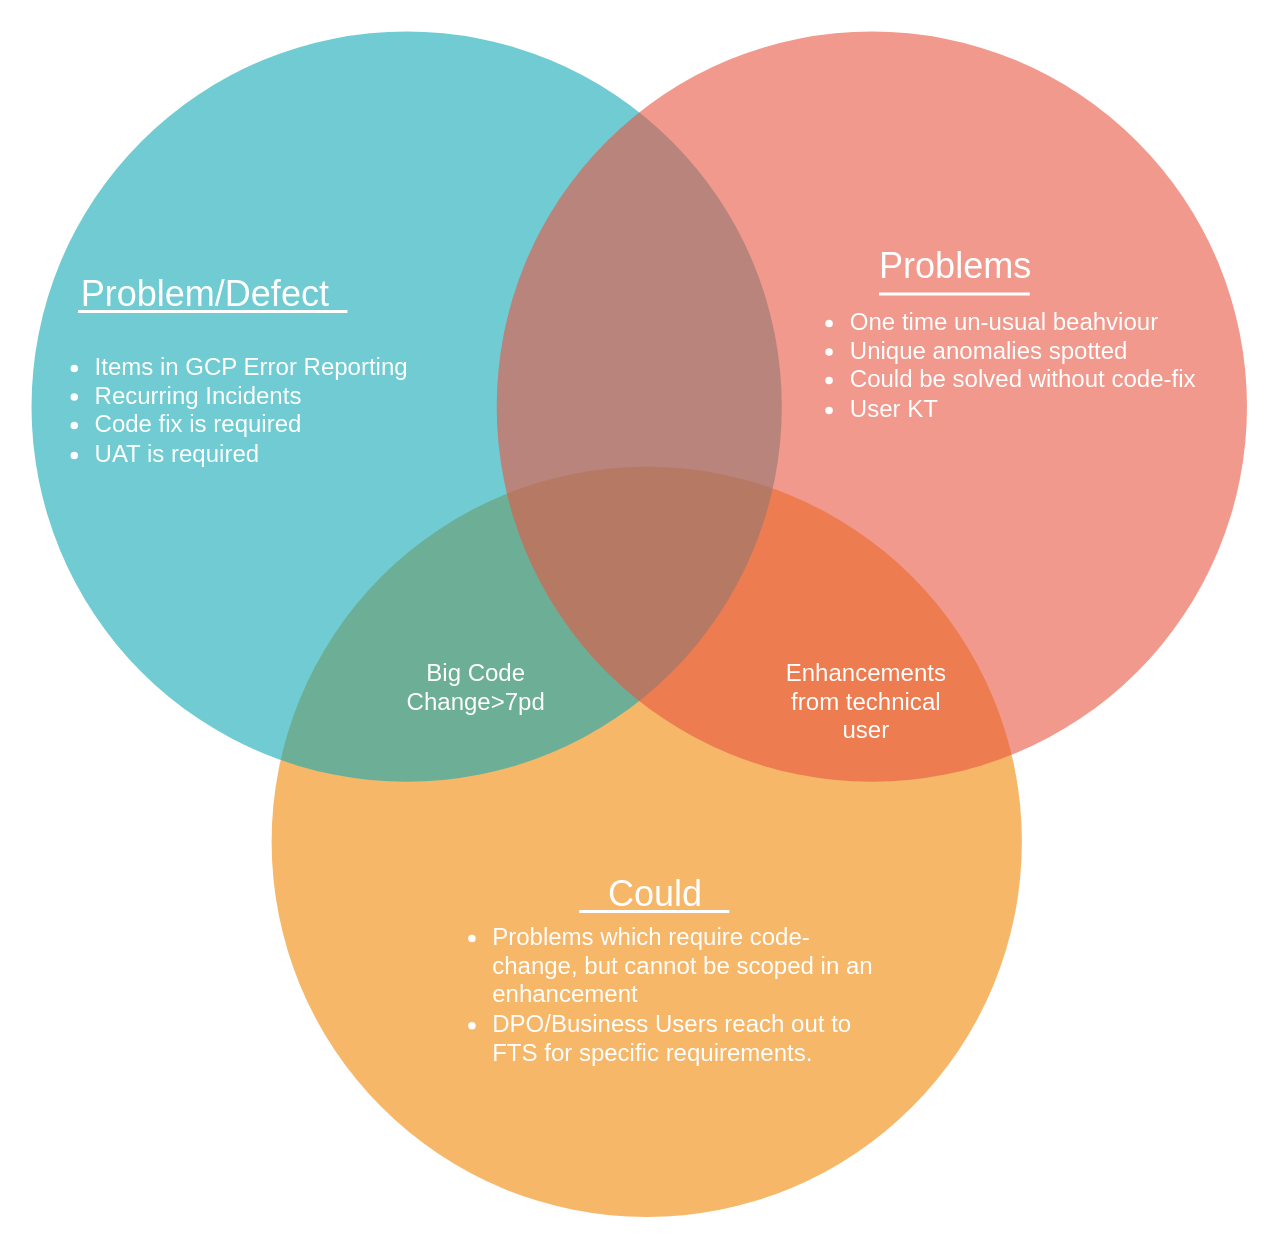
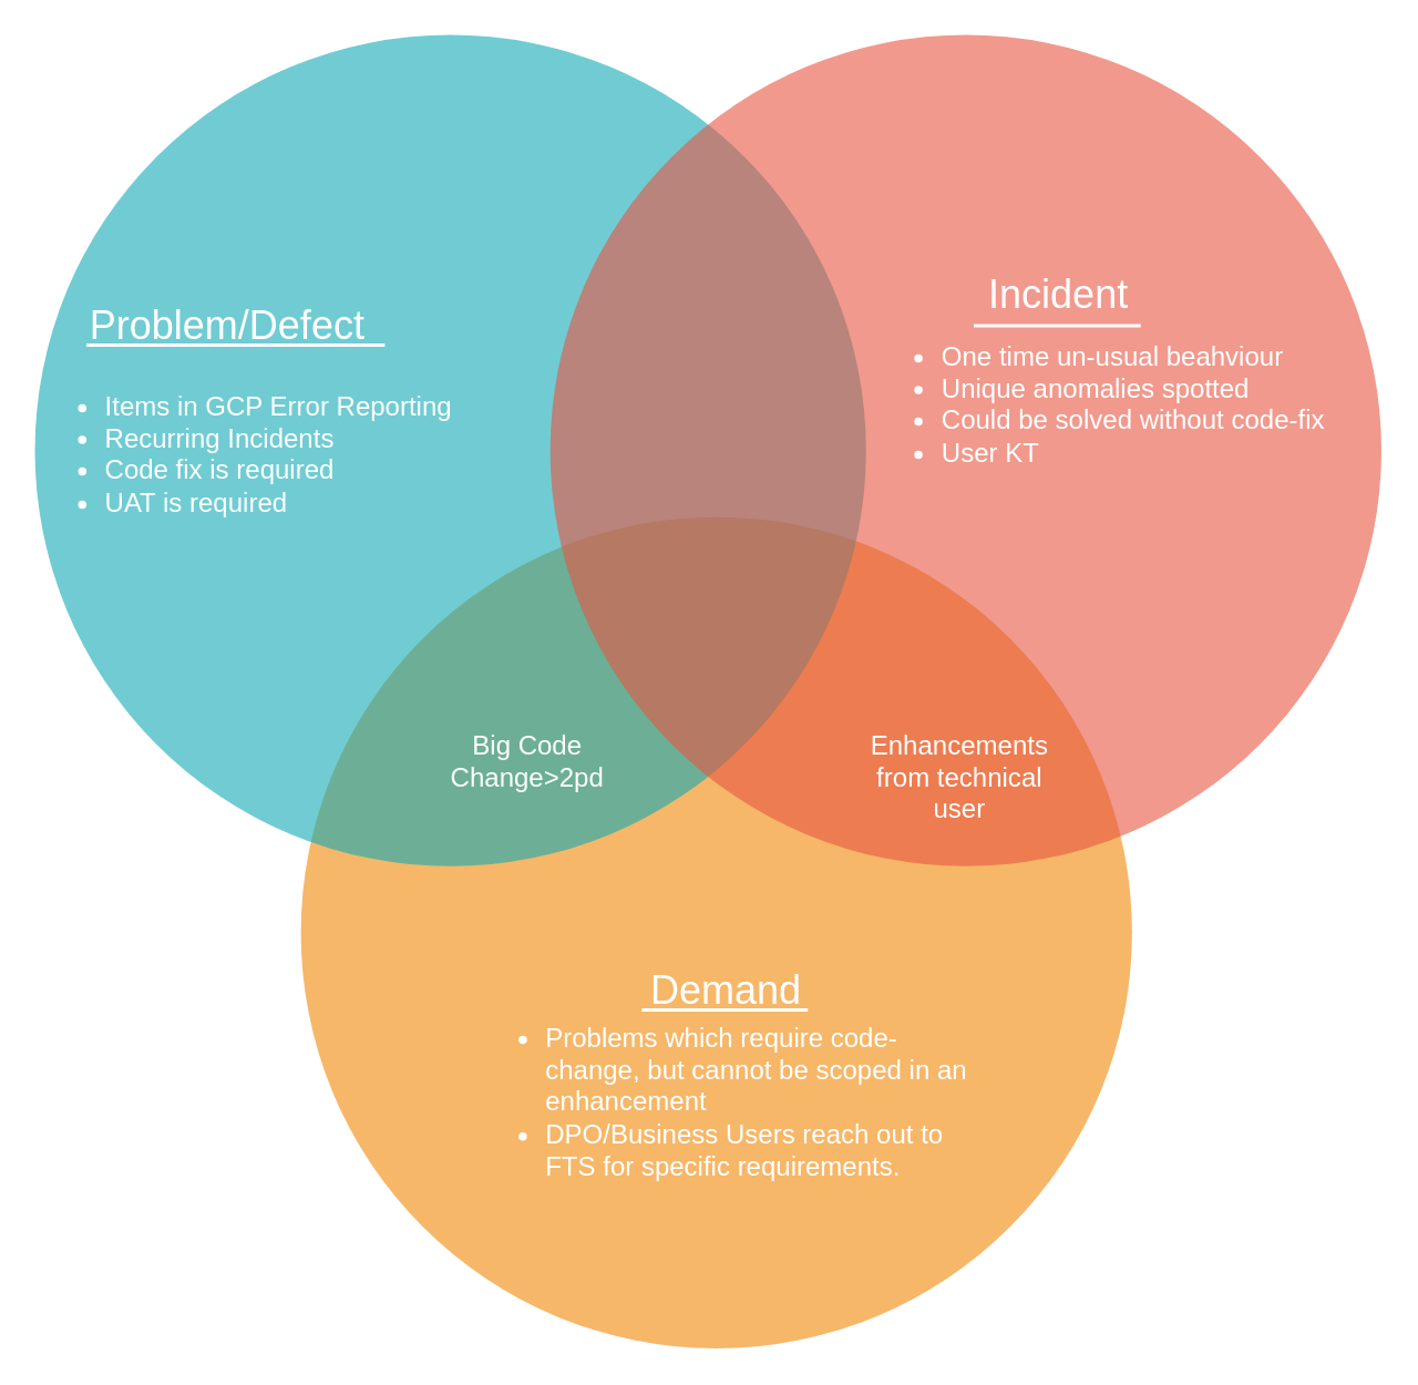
  <mxCell id="0" />
  <mxCell id="1" parent="0" />
  <mxCell id="2" value="" style="ellipse;fillColor=#F08705;opacity=60;strokeColor=none;html=1;fontColor=#FFFFFF;" parent="1" vertex="1"><mxGeometry x="180.5" y="310.5" width="500" height="500" as="geometry" /></mxCell>
  <mxCell id="3" value="" style="ellipse;fillColor=#12AAB5;opacity=60;strokeColor=none;html=1;fontColor=#FFFFFF;" parent="1" vertex="1"><mxGeometry x="20.5" y="20.5" width="500" height="500" as="geometry" /></mxCell>
  <mxCell id="4" value="" style="ellipse;fillColor=#e85642;opacity=60;strokeColor=none;html=1;fontColor=#FFFFFF;" parent="1" vertex="1"><mxGeometry x="330.5" y="20.5" width="500" height="500" as="geometry" /></mxCell>
  <mxCell id="5" value="Problem/Defect" style="text;fontSize=24;align=center;verticalAlign=middle;html=1;fontColor=#FFFFFF;" parent="1" vertex="1"><mxGeometry x="41" y="159.75" width="190" height="71.5" as="geometry" /></mxCell>
- <mxCell id="6" value="Problems" style="text;fontSize=24;align=center;verticalAlign=middle;html=1;fontColor=#FFFFFF;" parent="1" vertex="1"><mxGeometry x="540.5" y="142" width="190" height="70" as="geometry" /></mxCell>
- <mxCell id="7" value="Could" style="text;fontSize=24;align=center;verticalAlign=middle;html=1;fontColor=#FFFFFF;" parent="1" vertex="1"><mxGeometry x="340.5" y="560.5" width="190" height="70" as="geometry" /></mxCell>
+ <mxCell id="6" value="Incident" style="text;fontSize=24;align=center;verticalAlign=middle;html=1;fontColor=#FFFFFF;" parent="1" vertex="1"><mxGeometry x="540.5" y="142" width="190" height="70" as="geometry" /></mxCell>
+ <mxCell id="7" value="Demand" style="text;fontSize=24;align=center;verticalAlign=middle;html=1;fontColor=#FFFFFF;" parent="1" vertex="1"><mxGeometry x="340.5" y="560.5" width="190" height="70" as="geometry" /></mxCell>
  <mxCell id="8" value="" style="line;strokeWidth=2;html=1;rounded=0;shadow=0;fontSize=27;align=center;fillColor=none;strokeColor=#FFFFFF;" vertex="1" parent="1"><mxGeometry x="585.25" y="190.5" width="100.5" height="10" as="geometry" /></mxCell>
  <mxCell id="9" value="" style="line;strokeWidth=2;html=1;rounded=0;shadow=0;fontSize=27;align=center;fillColor=none;strokeColor=#FFFFFF;" vertex="1" parent="1"><mxGeometry x="51.5" y="202" width="179.5" height="10" as="geometry" /></mxCell>
  <mxCell id="10" value="" style="line;strokeWidth=2;html=1;rounded=0;shadow=0;fontSize=27;align=center;fillColor=none;strokeColor=#FFFFFF;" vertex="1" parent="1"><mxGeometry x="385.5" y="602" width="100" height="10" as="geometry" /></mxCell>
  <mxCell id="11" value="&lt;ul&gt;&lt;li style=&quot;text-align: left;&quot;&gt;One time un-usual beahviour&lt;/li&gt;&lt;li style=&quot;text-align: left;&quot;&gt;Unique anomalies spotted&lt;/li&gt;&lt;li&gt;Could be solved without code-fix&lt;/li&gt;&lt;li style=&quot;text-align: left;&quot;&gt;User KT&amp;nbsp;&lt;/li&gt;&lt;/ul&gt;" style="text;align=center;html=1;fontColor=#FFFFFF;fontSize=16;" vertex="1" parent="1"><mxGeometry x="640.5" y="182" width="40" height="40" as="geometry" /></mxCell>
  <mxCell id="12" value="&lt;ul style=&quot;color: rgb(255, 255, 255); font-family: Helvetica; font-size: 16px; font-style: normal; font-variant-ligatures: normal; font-variant-caps: normal; font-weight: 400; letter-spacing: normal; orphans: 2; text-indent: 0px; text-transform: none; widows: 2; word-spacing: 0px; -webkit-text-stroke-width: 0px; text-decoration-thickness: initial; text-decoration-style: initial; text-decoration-color: initial;&quot;&gt;&lt;li style=&quot;&quot;&gt;Items in GCP Error Reporting&lt;/li&gt;&lt;li style=&quot;&quot;&gt;Recurring Incidents&lt;/li&gt;&lt;li style=&quot;&quot;&gt;Code fix is required&lt;/li&gt;&lt;li style=&quot;&quot;&gt;UAT is required&lt;/li&gt;&lt;/ul&gt;" style="text;whiteSpace=wrap;html=1;" vertex="1" parent="1"><mxGeometry x="20.5" y="212" width="300" height="90" as="geometry" /></mxCell>
  <mxCell id="13" value="&lt;ul style=&quot;color: rgb(255, 255, 255); font-family: Helvetica; font-size: 16px; font-style: normal; font-variant-ligatures: normal; font-variant-caps: normal; font-weight: 400; letter-spacing: normal; orphans: 2; text-align: center; text-indent: 0px; text-transform: none; widows: 2; word-spacing: 0px; -webkit-text-stroke-width: 0px; text-decoration-thickness: initial; text-decoration-style: initial; text-decoration-color: initial;&quot;&gt;&lt;li style=&quot;text-align: left;&quot;&gt;&lt;span style=&quot;text-align: center; background-color: initial;&quot;&gt;Problems which require code-change, but cannot be scoped in an enhancement&lt;/span&gt;&lt;br&gt;&lt;/li&gt;&lt;li style=&quot;text-align: left;&quot;&gt;DPO/Business Users reach out to FTS for specific requirements.&lt;/li&gt;&lt;/ul&gt;" style="text;whiteSpace=wrap;html=1;labelBackgroundColor=none;" vertex="1" parent="1"><mxGeometry x="285.5" y="592" width="300" height="130" as="geometry" /></mxCell>
- <mxCell id="14" value="&lt;div style=&quot;text-align: center;&quot;&gt;&lt;span style=&quot;background-color: initial; font-size: 16px;&quot;&gt;&lt;font color=&quot;#ffffff&quot;&gt;Big Code Change&amp;gt;7pd&lt;/font&gt;&lt;/span&gt;&lt;/div&gt;" style="text;whiteSpace=wrap;html=1;" vertex="1" parent="1"><mxGeometry x="251" y="432" width="130" height="40" as="geometry" /></mxCell>
+ <mxCell id="14" value="&lt;div style=&quot;text-align: center;&quot;&gt;&lt;span style=&quot;background-color: initial; font-size: 16px;&quot;&gt;&lt;font color=&quot;#ffffff&quot;&gt;Big Code Change&amp;gt;2pd&lt;/font&gt;&lt;/span&gt;&lt;/div&gt;" style="text;whiteSpace=wrap;html=1;" vertex="1" parent="1"><mxGeometry x="251" y="432" width="130" height="40" as="geometry" /></mxCell>
  <mxCell id="15" value="&lt;div style=&quot;text-align: center;&quot;&gt;&lt;span style=&quot;background-color: initial; font-size: 16px;&quot;&gt;&lt;font color=&quot;#ffffff&quot;&gt;Enhancements from technical user&lt;/font&gt;&lt;/span&gt;&lt;/div&gt;" style="text;whiteSpace=wrap;html=1;" vertex="1" parent="1"><mxGeometry x="510.5" y="432" width="130" height="40" as="geometry" /></mxCell>
